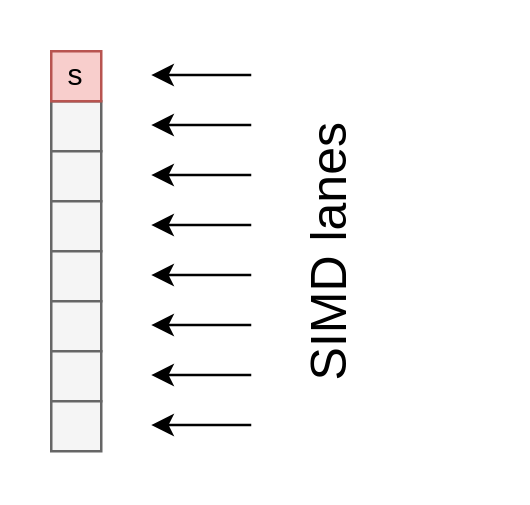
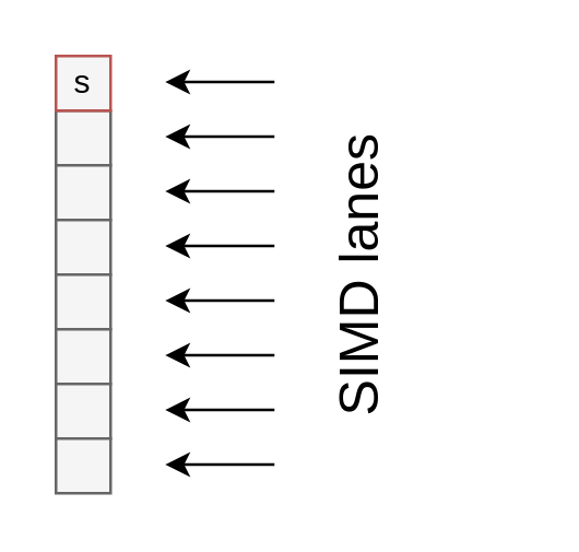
  <mxCell id="0" />
  <mxCell id="1" parent="0" />
  <mxCell id="2" value="" style="rounded=0;whiteSpace=wrap;html=1;fillColor=#f5f5f5;strokeColor=#666666;fontColor=#333333;direction=south;flipV=1;flipH=1;" vertex="1" parent="1"><mxGeometry x="20" y="40" width="20" height="20" as="geometry" /></mxCell>
- <mxCell id="3" value="s" style="rounded=0;whiteSpace=wrap;html=1;fillColor=#f8cecc;strokeColor=#b85450;direction=south;flipV=1;flipH=1;" vertex="1" parent="1"><mxGeometry x="20" y="20" width="20" height="20" as="geometry" /></mxCell>
+ <mxCell id="3" value="s" style="rounded=0;whiteSpace=wrap;html=1;fillColor=#f5f5f5;strokeColor=#b85450;direction=south;flipV=1;flipH=1;" vertex="1" parent="1"><mxGeometry x="20" y="20" width="20" height="20" as="geometry" /></mxCell>
  <mxCell id="4" value="" style="rounded=0;whiteSpace=wrap;html=1;fillColor=#f5f5f5;strokeColor=#666666;fontColor=#333333;direction=south;flipV=1;flipH=1;" vertex="1" parent="1"><mxGeometry x="20" y="60" width="20" height="20" as="geometry" /></mxCell>
  <mxCell id="5" value="" style="rounded=0;whiteSpace=wrap;html=1;fillColor=#f5f5f5;strokeColor=#666666;fontColor=#333333;direction=south;flipV=1;flipH=1;" vertex="1" parent="1"><mxGeometry x="20" y="80" width="20" height="20" as="geometry" /></mxCell>
  <mxCell id="6" value="" style="rounded=0;whiteSpace=wrap;html=1;fillColor=#f5f5f5;strokeColor=#666666;fontColor=#333333;direction=south;flipV=1;flipH=1;" vertex="1" parent="1"><mxGeometry x="20" y="100" width="20" height="20" as="geometry" /></mxCell>
  <mxCell id="7" value="" style="rounded=0;whiteSpace=wrap;html=1;fillColor=#f5f5f5;strokeColor=#666666;fontColor=#333333;direction=south;flipV=1;flipH=1;" vertex="1" parent="1"><mxGeometry x="20" y="120" width="20" height="20" as="geometry" /></mxCell>
  <mxCell id="8" value="" style="rounded=0;whiteSpace=wrap;html=1;fillColor=#f5f5f5;strokeColor=#666666;fontColor=#333333;direction=south;flipV=1;flipH=1;" vertex="1" parent="1"><mxGeometry x="20" y="140" width="20" height="20" as="geometry" /></mxCell>
  <mxCell id="9" value="" style="rounded=0;whiteSpace=wrap;html=1;fillColor=#f5f5f5;strokeColor=#666666;fontColor=#333333;direction=south;flipV=1;flipH=1;" vertex="1" parent="1"><mxGeometry x="20" y="160" width="20" height="20" as="geometry" /></mxCell>
  <mxCell id="10" value="SIMD lanes" style="text;html=1;strokeColor=none;fillColor=none;align=center;verticalAlign=middle;whiteSpace=wrap;rounded=0;fontSize=20;direction=west;rotation=270;" vertex="1" parent="1"><mxGeometry x="70" y="83" width="120" height="35" as="geometry" /></mxCell>
  <mxCell id="11" value="" style="endArrow=classic;html=1;fontSize=20;" edge="1" parent="1"><mxGeometry width="50" height="50" relative="1" as="geometry"><mxPoint x="100" y="169.5" as="sourcePoint" /><mxPoint x="60" y="169.5" as="targetPoint" /></mxGeometry></mxCell>
  <mxCell id="12" value="" style="endArrow=classic;html=1;fontSize=20;" edge="1" parent="1"><mxGeometry width="50" height="50" relative="1" as="geometry"><mxPoint x="100" y="149.5" as="sourcePoint" /><mxPoint x="60" y="149.5" as="targetPoint" /></mxGeometry></mxCell>
  <mxCell id="13" value="" style="endArrow=classic;html=1;fontSize=20;" edge="1" parent="1"><mxGeometry width="50" height="50" relative="1" as="geometry"><mxPoint x="100" y="129.5" as="sourcePoint" /><mxPoint x="60" y="129.5" as="targetPoint" /></mxGeometry></mxCell>
  <mxCell id="14" value="" style="endArrow=classic;html=1;fontSize=20;" edge="1" parent="1"><mxGeometry width="50" height="50" relative="1" as="geometry"><mxPoint x="100" y="109.5" as="sourcePoint" /><mxPoint x="60" y="109.5" as="targetPoint" /></mxGeometry></mxCell>
  <mxCell id="15" value="" style="endArrow=classic;html=1;fontSize=20;" edge="1" parent="1"><mxGeometry width="50" height="50" relative="1" as="geometry"><mxPoint x="100" y="89.5" as="sourcePoint" /><mxPoint x="60" y="89.5" as="targetPoint" /></mxGeometry></mxCell>
  <mxCell id="16" value="" style="endArrow=classic;html=1;fontSize=20;" edge="1" parent="1"><mxGeometry width="50" height="50" relative="1" as="geometry"><mxPoint x="100" y="69.5" as="sourcePoint" /><mxPoint x="60" y="69.5" as="targetPoint" /></mxGeometry></mxCell>
  <mxCell id="17" value="" style="endArrow=classic;html=1;fontSize=20;" edge="1" parent="1"><mxGeometry width="50" height="50" relative="1" as="geometry"><mxPoint x="100" y="49.5" as="sourcePoint" /><mxPoint x="60" y="49.5" as="targetPoint" /></mxGeometry></mxCell>
  <mxCell id="18" value="" style="endArrow=classic;html=1;fontSize=20;" edge="1" parent="1"><mxGeometry width="50" height="50" relative="1" as="geometry"><mxPoint x="100" y="29.5" as="sourcePoint" /><mxPoint x="60" y="29.5" as="targetPoint" /></mxGeometry></mxCell>
